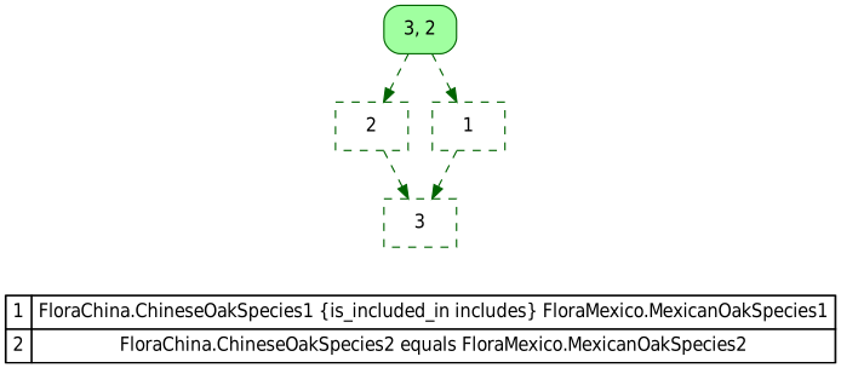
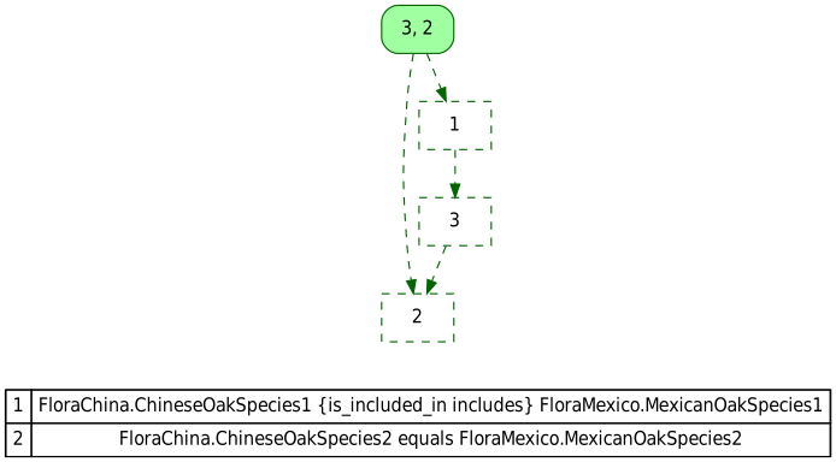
  digraph {
    rankdir=TB
    node [fontname="Helvetica-Narrow" shape=box color="#006400" style=dashed]
    edge [color="#006400" style=dashed]
    n1 [fillcolor=white label=<   <TABLE BORDER="0" CELLBORDER="1" CELLSPACING="0" CELLPADDING="4">  <TR>   <TD>1</TD>   <TD>FloraChina.ChineseOakSpecies1 {is_included_in includes} FloraMexico.MexicanOakSpecies1</TD>   </TR>  <TR>   <TD>2</TD>   <TD>FloraChina.ChineseOakSpecies2 equals FloraMexico.MexicanOakSpecies2</TD>   </TR>  </TABLE>   > margin=0 color="" style=""]
    n2 [fillcolor="#A0FFA0" label="3, 2" style="rounded,filled"]
    n3 [label=2]
    n4 [label=1]
    3
    subgraph sub_1 {
      rank=sink
      n1
    }
    n2 -> n3
    n2 -> n4
-   n3 -> 3
+   3 -> n3
    n4 -> 3
  }
